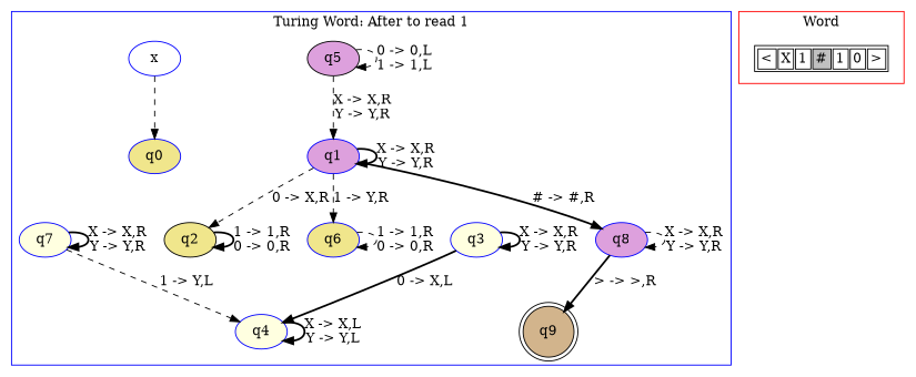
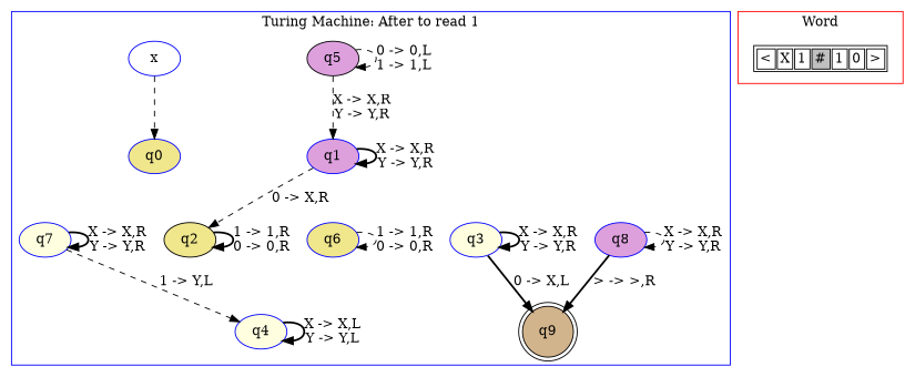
  digraph {
    node [color=blue fillcolor=khaki style=filled]
    edge [style=bold]
    q0
    q1 [fillcolor=plum]
    q2 [color=black]
    q6
    q8 [fillcolor=plum]
    q3 [fillcolor=lightyellow]
    q4 [fillcolor=lightyellow]
    q5 [color=black fillcolor=plum]
    q7 [fillcolor=lightyellow]
    q9 [color=black fillcolor=tan shape=doublecircle]
    x [fillcolor=white]
    n12 [label=<<TABLE> <TR> <TD><FONT>&lt;</FONT></TD> <TD><FONT>X</FONT></TD> <TD><FONT>1</FONT></TD> <TD BGCOLOR="gray"><FONT>#</FONT></TD> <TD><FONT>1</FONT></TD> <TD><FONT>0</FONT></TD> <TD><FONT>&gt;</FONT></TD> </TR> </TABLE>> shape=plaintext color="" fillcolor="" style=""]
    subgraph cluster_1 {
      color=blue
-     label="Turing Word: After to read 1"
+     label="Turing Machine: After to read 1"
      q0
      q1
      q2
      q6
      q8
      q3
      q4
      q5
      q7
      q9
      x
    }
    subgraph cluster_2 {
      color=red
      label=Word
      n12
    }
    q1 -> q1 [label="X -> X,R\nY -> Y,R"]
    q1 -> q2 [label="0 -> X,R" style=dashed]
-   q1 -> q6 [label="1 -> Y,R" style=dashed]
-   q1 -> q8 [label="# -> #,R"]
    q2 -> q2 [label="1 -> 1,R\n0 -> 0,R"]
    q6 -> q6 [label="1 -> 1,R\n0 -> 0,R" style=dashed]
    q8 -> q8 [label="X -> X,R\nY -> Y,R" style=dashed]
    q8 -> q9 [label="> -> >,R"]
    q3 -> q3 [label="X -> X,R\nY -> Y,R"]
-   q3 -> q4 [label="0 -> X,L"]
+   q3 -> q9 [label="0 -> X,L"]
    q4 -> q4 [label="X -> X,L\nY -> Y,L"]
    q5 -> q1 [label="X -> X,R\nY -> Y,R" style=dashed]
    q5 -> q5 [label="0 -> 0,L\n1 -> 1,L" style=dashed]
    q7 -> q4 [label="1 -> Y,L" style=dashed]
    q7 -> q7 [label="X -> X,R\nY -> Y,R"]
    x -> q0 [style=dashed]
  }
